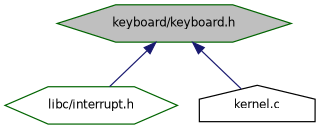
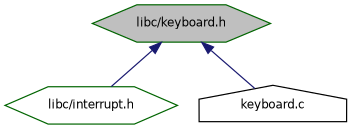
  digraph {
    node [color=darkgreen fillcolor=white fontname=Helvetica fontsize=10 shape=hexagon style=filled]
    edge [color=midnightblue dir=back fontname=Helvetica fontsize=10 labelfontname=Helvetica labelfontsize=10 style=solid]
-   n1 [fillcolor=grey75 fontcolor=black height=0.2 label="keyboard/keyboard.h" width=0.4]
+   n1 [fillcolor=grey75 fontcolor=black height=0.2 label="libc/keyboard.h" width=0.4]
    n2 [height=0.2 label="libc/interrupt.h" width=0.4]
-   n3 [color=black height=0.2 label="kernel.c" shape=house width=0.4]
+   n3 [color=black height=0.2 label="keyboard.c" shape=house width=0.4]
    n1 -> n2
    n1 -> n3
  }
